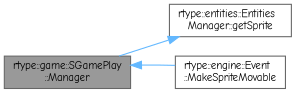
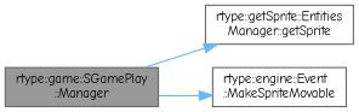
  digraph {
    fontname="Comic Neue"
    rankdir=LR
    node [color=grey40 fillcolor=white fontname="Comic Neue" fontsize=10 shape=box style=filled]
    edge [color=steelblue1 fontname="Comic Neue" fontsize=10 labelfontname=Helvetica labelfontsize=10 style=solid]
    n1 [color=gray40 fillcolor=grey60 fontcolor=black height=0.2 label="rtype::game::SGamePlay\l::Manager" width=0.4]
-   n2 [height=0.2 label="rtype::entities::Entities\lManager::getSprite" width=0.4]
+   n2 [height=0.2 label="rtype::getSprite::Entities\lManager::getSprite" width=0.4]
    n3 [height=0.2 label="rtype::engine::Event\l::MakeSpriteMovable" width=0.4]
    n1 -> n2
-   n3 -> n1
+   n1 -> n3
  }
